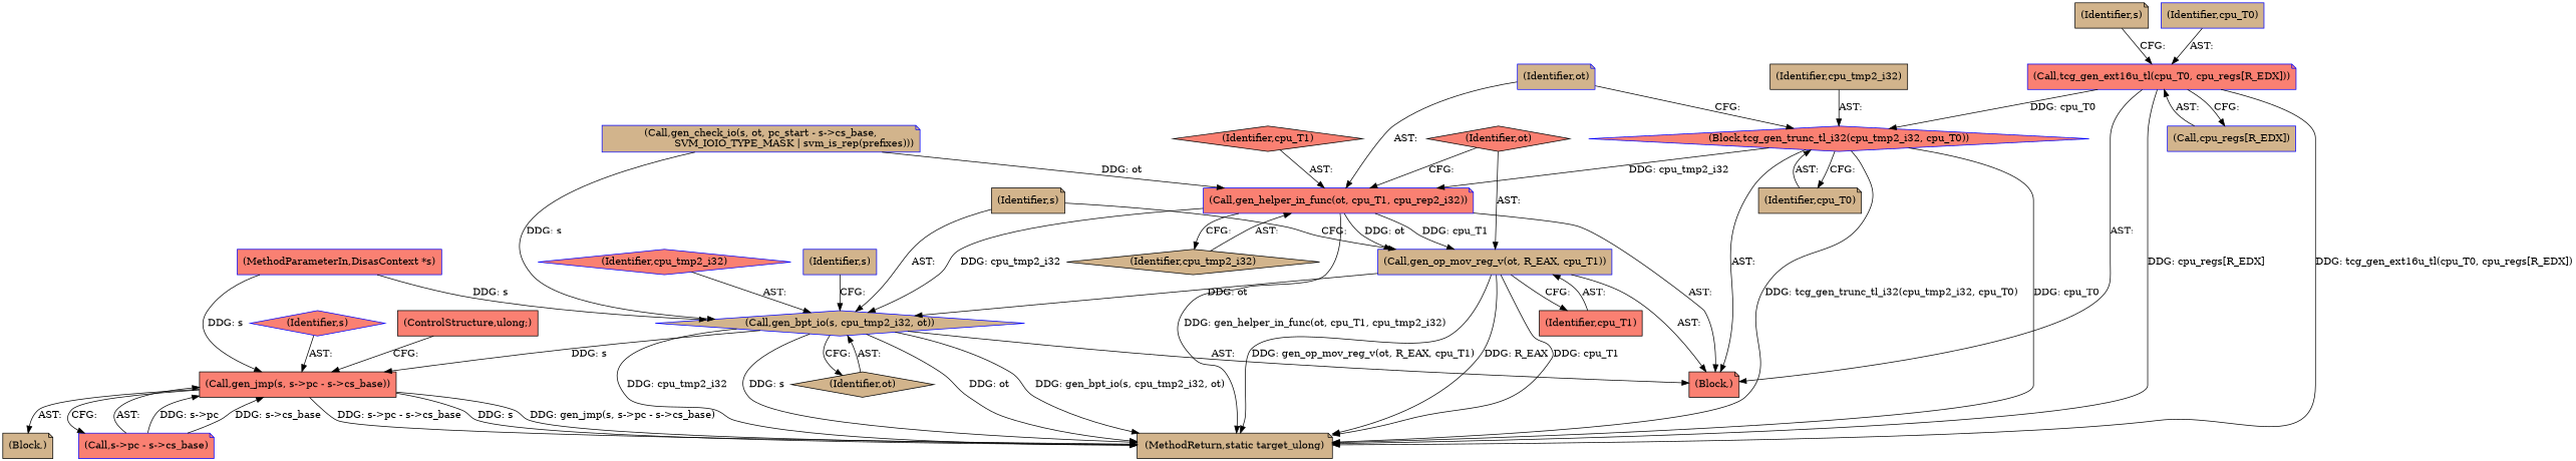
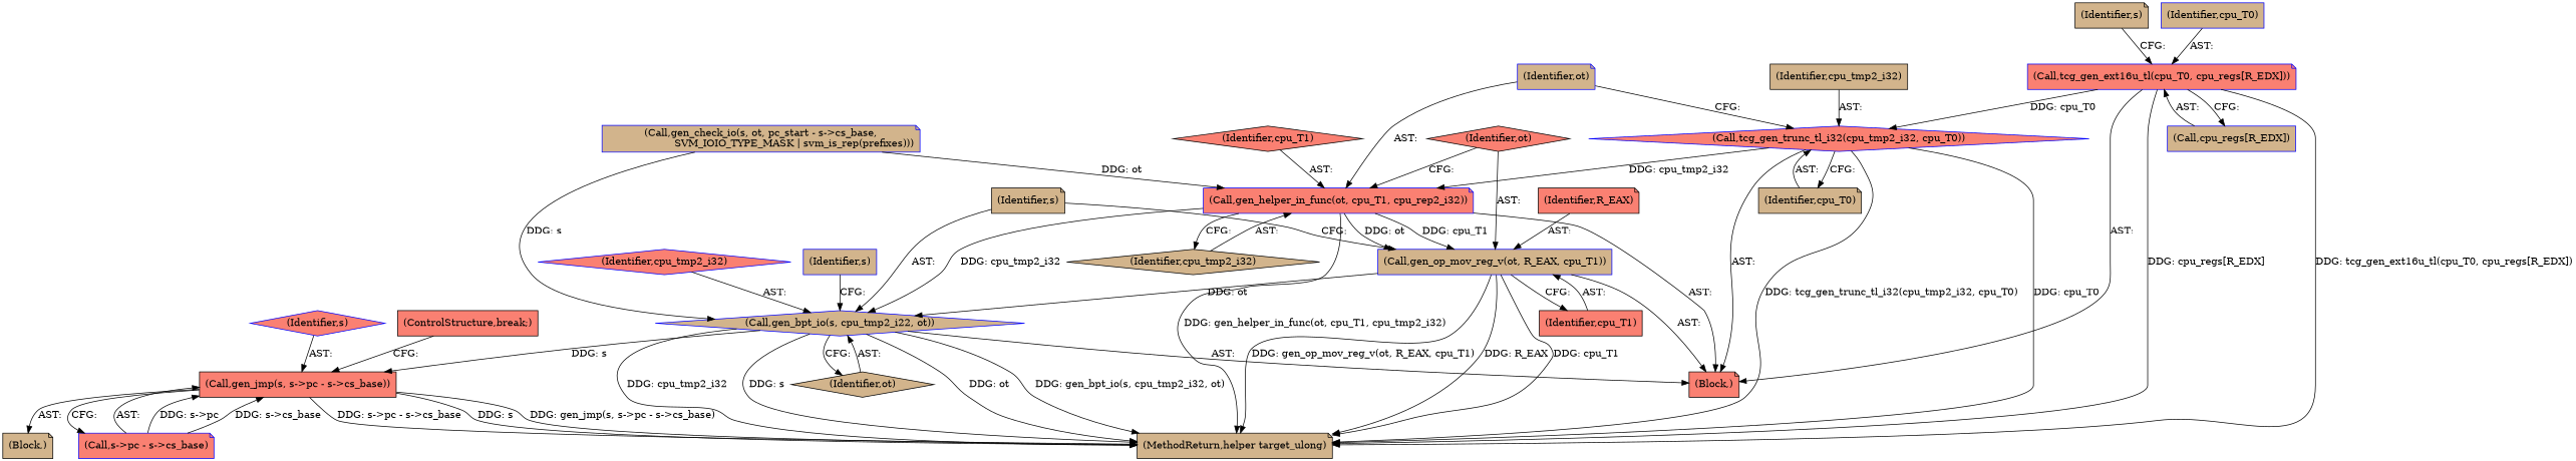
  digraph {
    node [color=black fillcolor=tan shape=note style=filled]
    n1 [color=blue fillcolor=salmon label="(Call,tcg_gen_ext16u_tl(cpu_T0, cpu_regs[R_EDX]))"]
-   n2 [color=blue fillcolor=salmon label="(Block,tcg_gen_trunc_tl_i32(cpu_tmp2_i32, cpu_T0))" shape=diamond]
+   n2 [color=blue fillcolor=salmon label="(Call,tcg_gen_trunc_tl_i32(cpu_tmp2_i32, cpu_T0))" shape=diamond]
    n3 [fillcolor=salmon label="(Block,)"]
-   n4 [label="(MethodReturn,static target_ulong)"]
+   n4 [label="(MethodReturn,helper target_ulong)"]
    n5 [color=blue label="(Call,cpu_regs[R_EDX])" shape=box]
    n6 [color=blue fillcolor=salmon label="(Call,gen_helper_in_func(ot, cpu_T1, cpu_rep2_i32))"]
    n7 [label="(Identifier,cpu_T0)"]
    n8 [color=blue label="(Call,gen_op_mov_reg_v(ot, R_EAX, cpu_T1))" shape=box]
-   n9 [color=blue label="(Call,gen_bpt_io(s, cpu_tmp2_i32, ot))" shape=diamond]
+   n9 [color=blue label="(Call,gen_bpt_io(s, cpu_tmp2_i22, ot))" shape=diamond]
    n10 [label="(Identifier,cpu_tmp2_i32)" shape=diamond]
    n11 [fillcolor=salmon label="(Identifier,cpu_T1)" shape=box]
    n12 [fillcolor=salmon label="(Call,gen_jmp(s, s->pc - s->cs_base))" shape=box]
    n13 [label="(Identifier,ot)" shape=diamond]
    n14 [color=blue fillcolor=salmon label="(Call,s->pc - s->cs_base)"]
    n15 [label="(Block,)"]
    n16 [label="(Identifier,s)"]
-   n17 [color=blue fillcolor=salmon label="(MethodParameterIn,DisasContext *s)" shape=box]
    n18 [label="(Identifier,cpu_tmp2_i32)" shape=box]
+   n19 [fillcolor=salmon label="(Identifier,R_EAX)"]
    n20 [color=blue fillcolor=salmon label="(Identifier,s)" shape=diamond]
    n21 [color=blue label="(Call,gen_check_io(s, ot, pc_start - s->cs_base,\n                     SVM_IOIO_TYPE_MASK | svm_is_rep(prefixes)))"]
    n22 [color=blue label="(Identifier,ot)"]
    n23 [label="(Identifier,s)"]
    n24 [fillcolor=salmon label="(Identifier,cpu_T1)" shape=diamond]
-   n25 [fillcolor=salmon label="(ControlStructure,ulong;)" shape=box]
+   n25 [fillcolor=salmon label="(ControlStructure,break;)" shape=box]
    n26 [color=blue label="(Identifier,cpu_T0)" shape=box]
    n27 [color=blue fillcolor=salmon label="(Identifier,cpu_tmp2_i32)" shape=diamond]
    n28 [color=blue label="(Identifier,s)" shape=box]
    n29 [fillcolor=salmon label="(Identifier,ot)" shape=diamond]
    n1 -> n2 [label="DDG: cpu_T0"]
    n1 -> n3 [label="AST: "]
    n1 -> n4 [label="DDG: tcg_gen_ext16u_tl(cpu_T0, cpu_regs[R_EDX])"]
    n1 -> n4 [label="DDG: cpu_regs[R_EDX]"]
    n1 -> n5 [label="CFG: "]
    n2 -> n3 [label="AST: "]
    n2 -> n4 [label="DDG: cpu_T0"]
    n2 -> n4 [label="DDG: tcg_gen_trunc_tl_i32(cpu_tmp2_i32, cpu_T0)"]
    n2 -> n6 [label="DDG: cpu_tmp2_i32"]
    n2 -> n7 [label="CFG: "]
    n5 -> n1 [label="AST: "]
    n6 -> n3 [label="AST: "]
    n6 -> n4 [label="DDG: gen_helper_in_func(ot, cpu_T1, cpu_tmp2_i32)"]
    n6 -> n8 [label="DDG: ot"]
    n6 -> n8 [label="DDG: cpu_T1"]
    n6 -> n9 [label="DDG: cpu_tmp2_i32"]
    n6 -> n10 [label="CFG: "]
    n7 -> n2 [label="AST: "]
    n8 -> n3 [label="AST: "]
    n8 -> n4 [label="DDG: R_EAX"]
    n8 -> n4 [label="DDG: cpu_T1"]
    n8 -> n4 [label="DDG: gen_op_mov_reg_v(ot, R_EAX, cpu_T1)"]
    n8 -> n9 [label="DDG: ot"]
    n8 -> n11 [label="CFG: "]
    n9 -> n3 [label="AST: "]
    n9 -> n4 [label="DDG: ot"]
    n9 -> n4 [label="DDG: gen_bpt_io(s, cpu_tmp2_i32, ot)"]
    n9 -> n4 [label="DDG: cpu_tmp2_i32"]
    n9 -> n4 [label="DDG: s"]
    n9 -> n12 [label="DDG: s"]
    n9 -> n13 [label="CFG: "]
    n10 -> n6 [label="AST: "]
    n11 -> n8 [label="AST: "]
    n12 -> n4 [label="DDG: s->pc - s->cs_base"]
    n12 -> n4 [label="DDG: s"]
    n12 -> n4 [label="DDG: gen_jmp(s, s->pc - s->cs_base)"]
    n12 -> n14 [label="CFG: "]
    n12 -> n15 [label="AST: "]
    n13 -> n9 [label="AST: "]
    n14 -> n12 [label="AST: "]
    n14 -> n12 [label="DDG: s->pc"]
    n14 -> n12 [label="DDG: s->cs_base"]
    n16 -> n8 [label="CFG: "]
    n16 -> n9 [label="AST: "]
-   n17 -> n9 [label="DDG: s"]
-   n17 -> n12 [label="DDG: s"]
    n18 -> n2 [label="AST: "]
+   n19 -> n8 [label="AST: "]
    n20 -> n12 [label="AST: "]
    n21 -> n6 [label="DDG: ot"]
    n21 -> n9 [label="DDG: s"]
    n22 -> n2 [label="CFG: "]
    n22 -> n6 [label="AST: "]
    n23 -> n1 [label="CFG: "]
    n24 -> n6 [label="AST: "]
    n25 -> n12 [label="CFG: "]
    n26 -> n1 [label="AST: "]
    n27 -> n9 [label="AST: "]
    n28 -> n9 [label="CFG: "]
    n29 -> n6 [label="CFG: "]
    n29 -> n8 [label="AST: "]
  }
